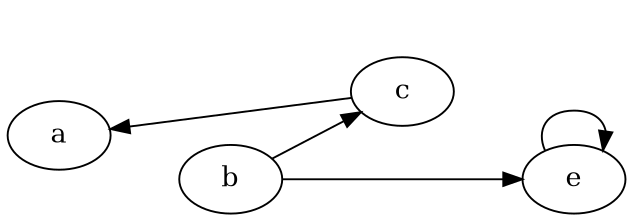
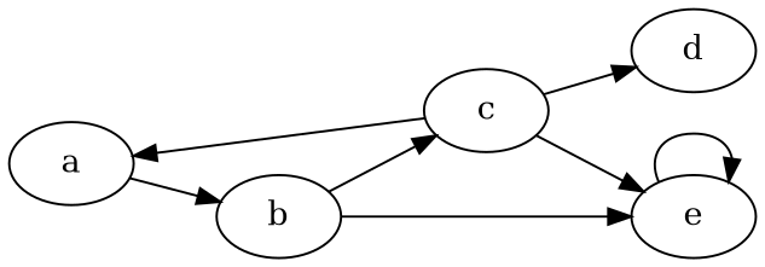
  digraph {
    rankdir=LR
    a
    b
    c
    e
+   d
+   a -> b
    b -> c
    b -> e
    c -> a
+   c -> e
+   c -> d
    e -> e
  }
